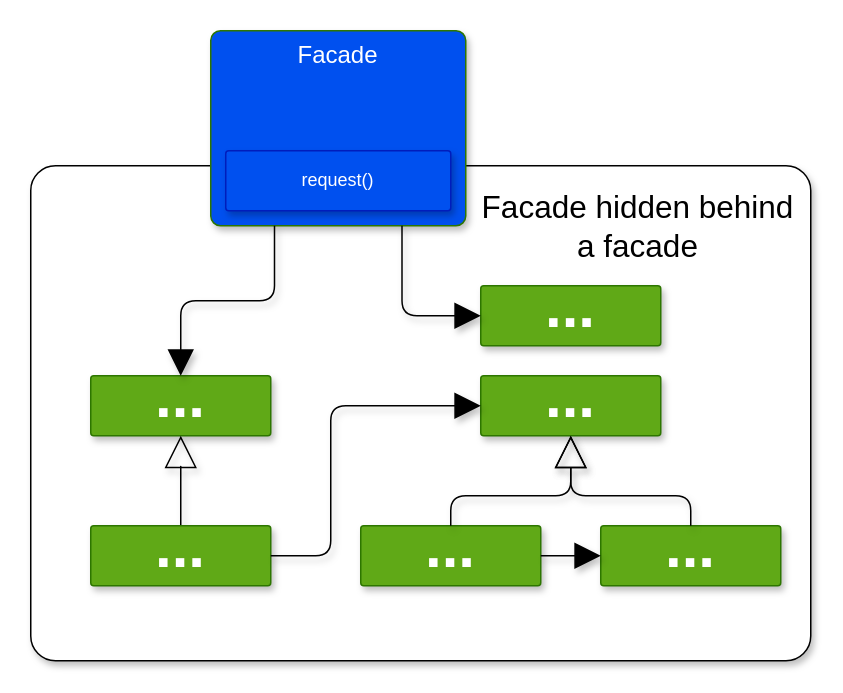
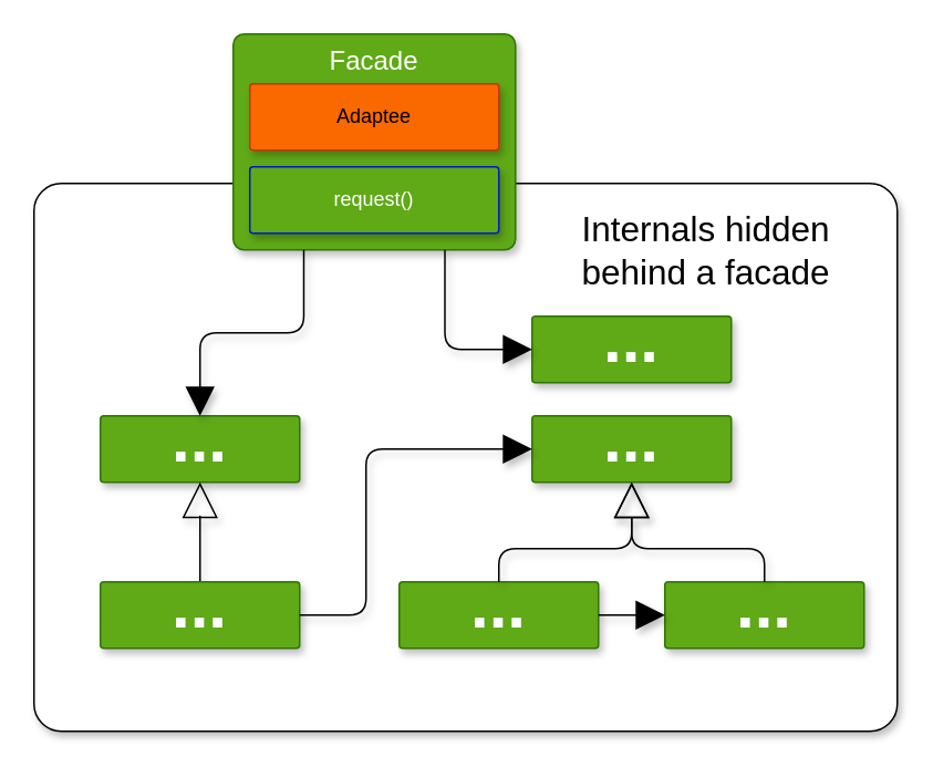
  <mxCell id="0" />
  <mxCell id="1" parent="0" />
  <mxCell id="2" value="" style="rounded=1;whiteSpace=wrap;html=1;verticalAlign=bottom;arcSize=5;shadow=1;" vertex="1" parent="1"><mxGeometry x="20" y="110" width="520" height="330" as="geometry" /></mxCell>
- <mxCell id="3" value="&lt;font style=&quot;font-size: 16px&quot;&gt;Facade&lt;/font&gt;" style="rounded=1;whiteSpace=wrap;html=1;arcSize=5;verticalAlign=top;fillColor=#0050ef;strokeColor=#2D7600;fontColor=#ffffff;shadow=1;" vertex="1" parent="1"><mxGeometry x="140" y="20" width="170" height="130" as="geometry" /></mxCell>
- <mxCell id="4" value="request()" style="rounded=1;whiteSpace=wrap;html=1;arcSize=5;fillColor=#0050ef;strokeColor=#001DBC;fontColor=#ffffff;shadow=1;" vertex="1" parent="1"><mxGeometry x="150" y="100" width="150" height="40" as="geometry" /></mxCell>
+ <mxCell id="3" value="&lt;font style=&quot;font-size: 16px&quot;&gt;Facade&lt;/font&gt;" style="rounded=1;whiteSpace=wrap;html=1;arcSize=5;verticalAlign=top;fillColor=#60a917;strokeColor=#2D7600;fontColor=#ffffff;shadow=1;" vertex="1" parent="1"><mxGeometry x="140" y="20" width="170" height="130" as="geometry" /></mxCell>
+ <mxCell id="4" value="request()" style="rounded=1;whiteSpace=wrap;html=1;arcSize=5;fillColor=#60a917;strokeColor=#001DBC;fontColor=#ffffff;shadow=1;" vertex="1" parent="1"><mxGeometry x="150" y="100" width="150" height="40" as="geometry" /></mxCell>
+ <mxCell id="5" value="Adaptee" style="rounded=1;whiteSpace=wrap;html=1;arcSize=5;fillColor=#fa6800;strokeColor=#C73500;fontColor=#000000;shadow=1;" vertex="1" parent="1"><mxGeometry x="150" y="50" width="150" height="40" as="geometry" /></mxCell>
  <mxCell id="6" value="&lt;font style=&quot;font-size: 40px&quot;&gt;...&lt;/font&gt;" style="rounded=1;whiteSpace=wrap;html=1;arcSize=5;verticalAlign=bottom;fillColor=#60a917;strokeColor=#2D7600;fontColor=#ffffff;shadow=1;fontStyle=1" vertex="1" parent="1"><mxGeometry x="60" y="250" width="120" height="40" as="geometry" /></mxCell>
  <mxCell id="7" value="&lt;font style=&quot;font-size: 40px&quot;&gt;...&lt;/font&gt;" style="rounded=1;whiteSpace=wrap;html=1;arcSize=5;verticalAlign=bottom;fillColor=#60a917;strokeColor=#2D7600;fontColor=#ffffff;shadow=1;fontStyle=1" vertex="1" parent="1"><mxGeometry x="320" y="250" width="120" height="40" as="geometry" /></mxCell>
  <mxCell id="8" value="&lt;font style=&quot;font-size: 40px&quot;&gt;...&lt;/font&gt;" style="rounded=1;whiteSpace=wrap;html=1;arcSize=5;verticalAlign=bottom;fillColor=#60a917;strokeColor=#2D7600;fontColor=#ffffff;shadow=1;fontStyle=1" vertex="1" parent="1"><mxGeometry x="240" y="350" width="120" height="40" as="geometry" /></mxCell>
  <mxCell id="9" value="&lt;font style=&quot;font-size: 40px&quot;&gt;...&lt;/font&gt;" style="rounded=1;whiteSpace=wrap;html=1;arcSize=5;verticalAlign=bottom;fillColor=#60a917;strokeColor=#2D7600;fontColor=#ffffff;shadow=1;fontStyle=1" vertex="1" parent="1"><mxGeometry x="400" y="350" width="120" height="40" as="geometry" /></mxCell>
  <mxCell id="10" style="edgeStyle=orthogonalEdgeStyle;html=1;exitX=0.5;exitY=0;exitDx=0;exitDy=0;endArrow=block;endFill=0;endSize=19;shadow=1;" edge="1" parent="1" source="8"><mxGeometry relative="1" as="geometry"><Array as="points"><mxPoint x="300" y="330" /><mxPoint x="380" y="330" /></Array><mxPoint x="115" y="630" as="sourcePoint" /><mxPoint x="380" y="290" as="targetPoint" /></mxGeometry></mxCell>
  <mxCell id="11" style="edgeStyle=orthogonalEdgeStyle;html=1;exitX=0.5;exitY=0;exitDx=0;exitDy=0;entryX=0.5;entryY=1;entryDx=0;entryDy=0;endArrow=block;endFill=0;endSize=19;shadow=1;" edge="1" parent="1" source="9" target="7"><mxGeometry relative="1" as="geometry"><mxPoint x="335" y="630" as="sourcePoint" /><mxPoint x="225" y="560" as="targetPoint" /><Array as="points"><mxPoint x="460" y="330" /><mxPoint x="380" y="330" /></Array></mxGeometry></mxCell>
  <mxCell id="12" style="edgeStyle=orthogonalEdgeStyle;html=1;exitX=0.5;exitY=0;exitDx=0;exitDy=0;endArrow=block;endFill=0;endSize=19;shadow=1;entryX=0.5;entryY=1;entryDx=0;entryDy=0;" edge="1" parent="1" source="13" target="6"><mxGeometry relative="1" as="geometry"><Array as="points"><mxPoint x="120" y="310" /><mxPoint x="120" y="310" /></Array><mxPoint x="120" y="530" as="sourcePoint" /><mxPoint x="200" y="470" as="targetPoint" /></mxGeometry></mxCell>
  <mxCell id="13" value="&lt;font style=&quot;font-size: 40px&quot;&gt;...&lt;/font&gt;" style="rounded=1;whiteSpace=wrap;html=1;arcSize=5;verticalAlign=bottom;fillColor=#60a917;strokeColor=#2D7600;fontColor=#ffffff;shadow=1;fontStyle=1" vertex="1" parent="1"><mxGeometry x="60" y="350" width="120" height="40" as="geometry" /></mxCell>
  <mxCell id="14" style="edgeStyle=orthogonalEdgeStyle;html=1;exitX=1;exitY=0.5;exitDx=0;exitDy=0;entryX=0;entryY=0.5;entryDx=0;entryDy=0;endArrow=block;endFill=1;endSize=15;shadow=1;" edge="1" parent="1" source="13" target="7"><mxGeometry relative="1" as="geometry"><mxPoint x="170" y="369.58" as="sourcePoint" /><mxPoint x="220" y="369.58" as="targetPoint" /><Array as="points"><mxPoint x="220" y="370" /><mxPoint x="220" y="270" /></Array></mxGeometry></mxCell>
  <mxCell id="15" style="edgeStyle=orthogonalEdgeStyle;html=1;exitX=0.25;exitY=1;exitDx=0;exitDy=0;entryX=0.5;entryY=0;entryDx=0;entryDy=0;endArrow=block;endFill=1;endSize=15;shadow=1;" edge="1" parent="1" source="3" target="6"><mxGeometry relative="1" as="geometry"><mxPoint x="190" y="350" as="sourcePoint" /><mxPoint x="250" y="350" as="targetPoint" /></mxGeometry></mxCell>
  <mxCell id="16" style="edgeStyle=orthogonalEdgeStyle;html=1;exitX=1;exitY=0.5;exitDx=0;exitDy=0;entryX=0;entryY=0.5;entryDx=0;entryDy=0;endArrow=block;endFill=1;endSize=15;shadow=1;" edge="1" parent="1" source="8" target="9"><mxGeometry relative="1" as="geometry"><mxPoint x="140" y="410" as="sourcePoint" /><mxPoint x="200" y="410" as="targetPoint" /><Array as="points"><mxPoint x="360" y="370" /><mxPoint x="360" y="370" /></Array></mxGeometry></mxCell>
- <mxCell id="17" value="Facade hidden behind a facade" style="text;html=1;strokeColor=none;fillColor=none;align=center;verticalAlign=middle;whiteSpace=wrap;rounded=0;shadow=1;fontSize=21;" vertex="1" parent="1"><mxGeometry x="320" y="120" width="210" height="60" as="geometry" /></mxCell>
+ <mxCell id="17" value="Internals hidden behind a facade" style="text;html=1;strokeColor=none;fillColor=none;align=center;verticalAlign=middle;whiteSpace=wrap;rounded=0;shadow=1;fontSize=21;" vertex="1" parent="1"><mxGeometry x="320" y="120" width="210" height="60" as="geometry" /></mxCell>
  <mxCell id="18" value="&lt;font style=&quot;font-size: 40px&quot;&gt;...&lt;/font&gt;" style="rounded=1;whiteSpace=wrap;html=1;arcSize=5;verticalAlign=bottom;fillColor=#60a917;strokeColor=#2D7600;fontColor=#ffffff;shadow=1;fontStyle=1" vertex="1" parent="1"><mxGeometry x="320" y="190" width="120" height="40" as="geometry" /></mxCell>
  <mxCell id="19" style="edgeStyle=orthogonalEdgeStyle;html=1;exitX=0.75;exitY=1;exitDx=0;exitDy=0;endArrow=block;endFill=1;endSize=15;shadow=1;" edge="1" parent="1" source="3"><mxGeometry relative="1" as="geometry"><mxPoint x="192.5" y="160" as="sourcePoint" /><mxPoint x="320" y="210" as="targetPoint" /><Array as="points"><mxPoint x="268" y="210" /></Array></mxGeometry></mxCell>
